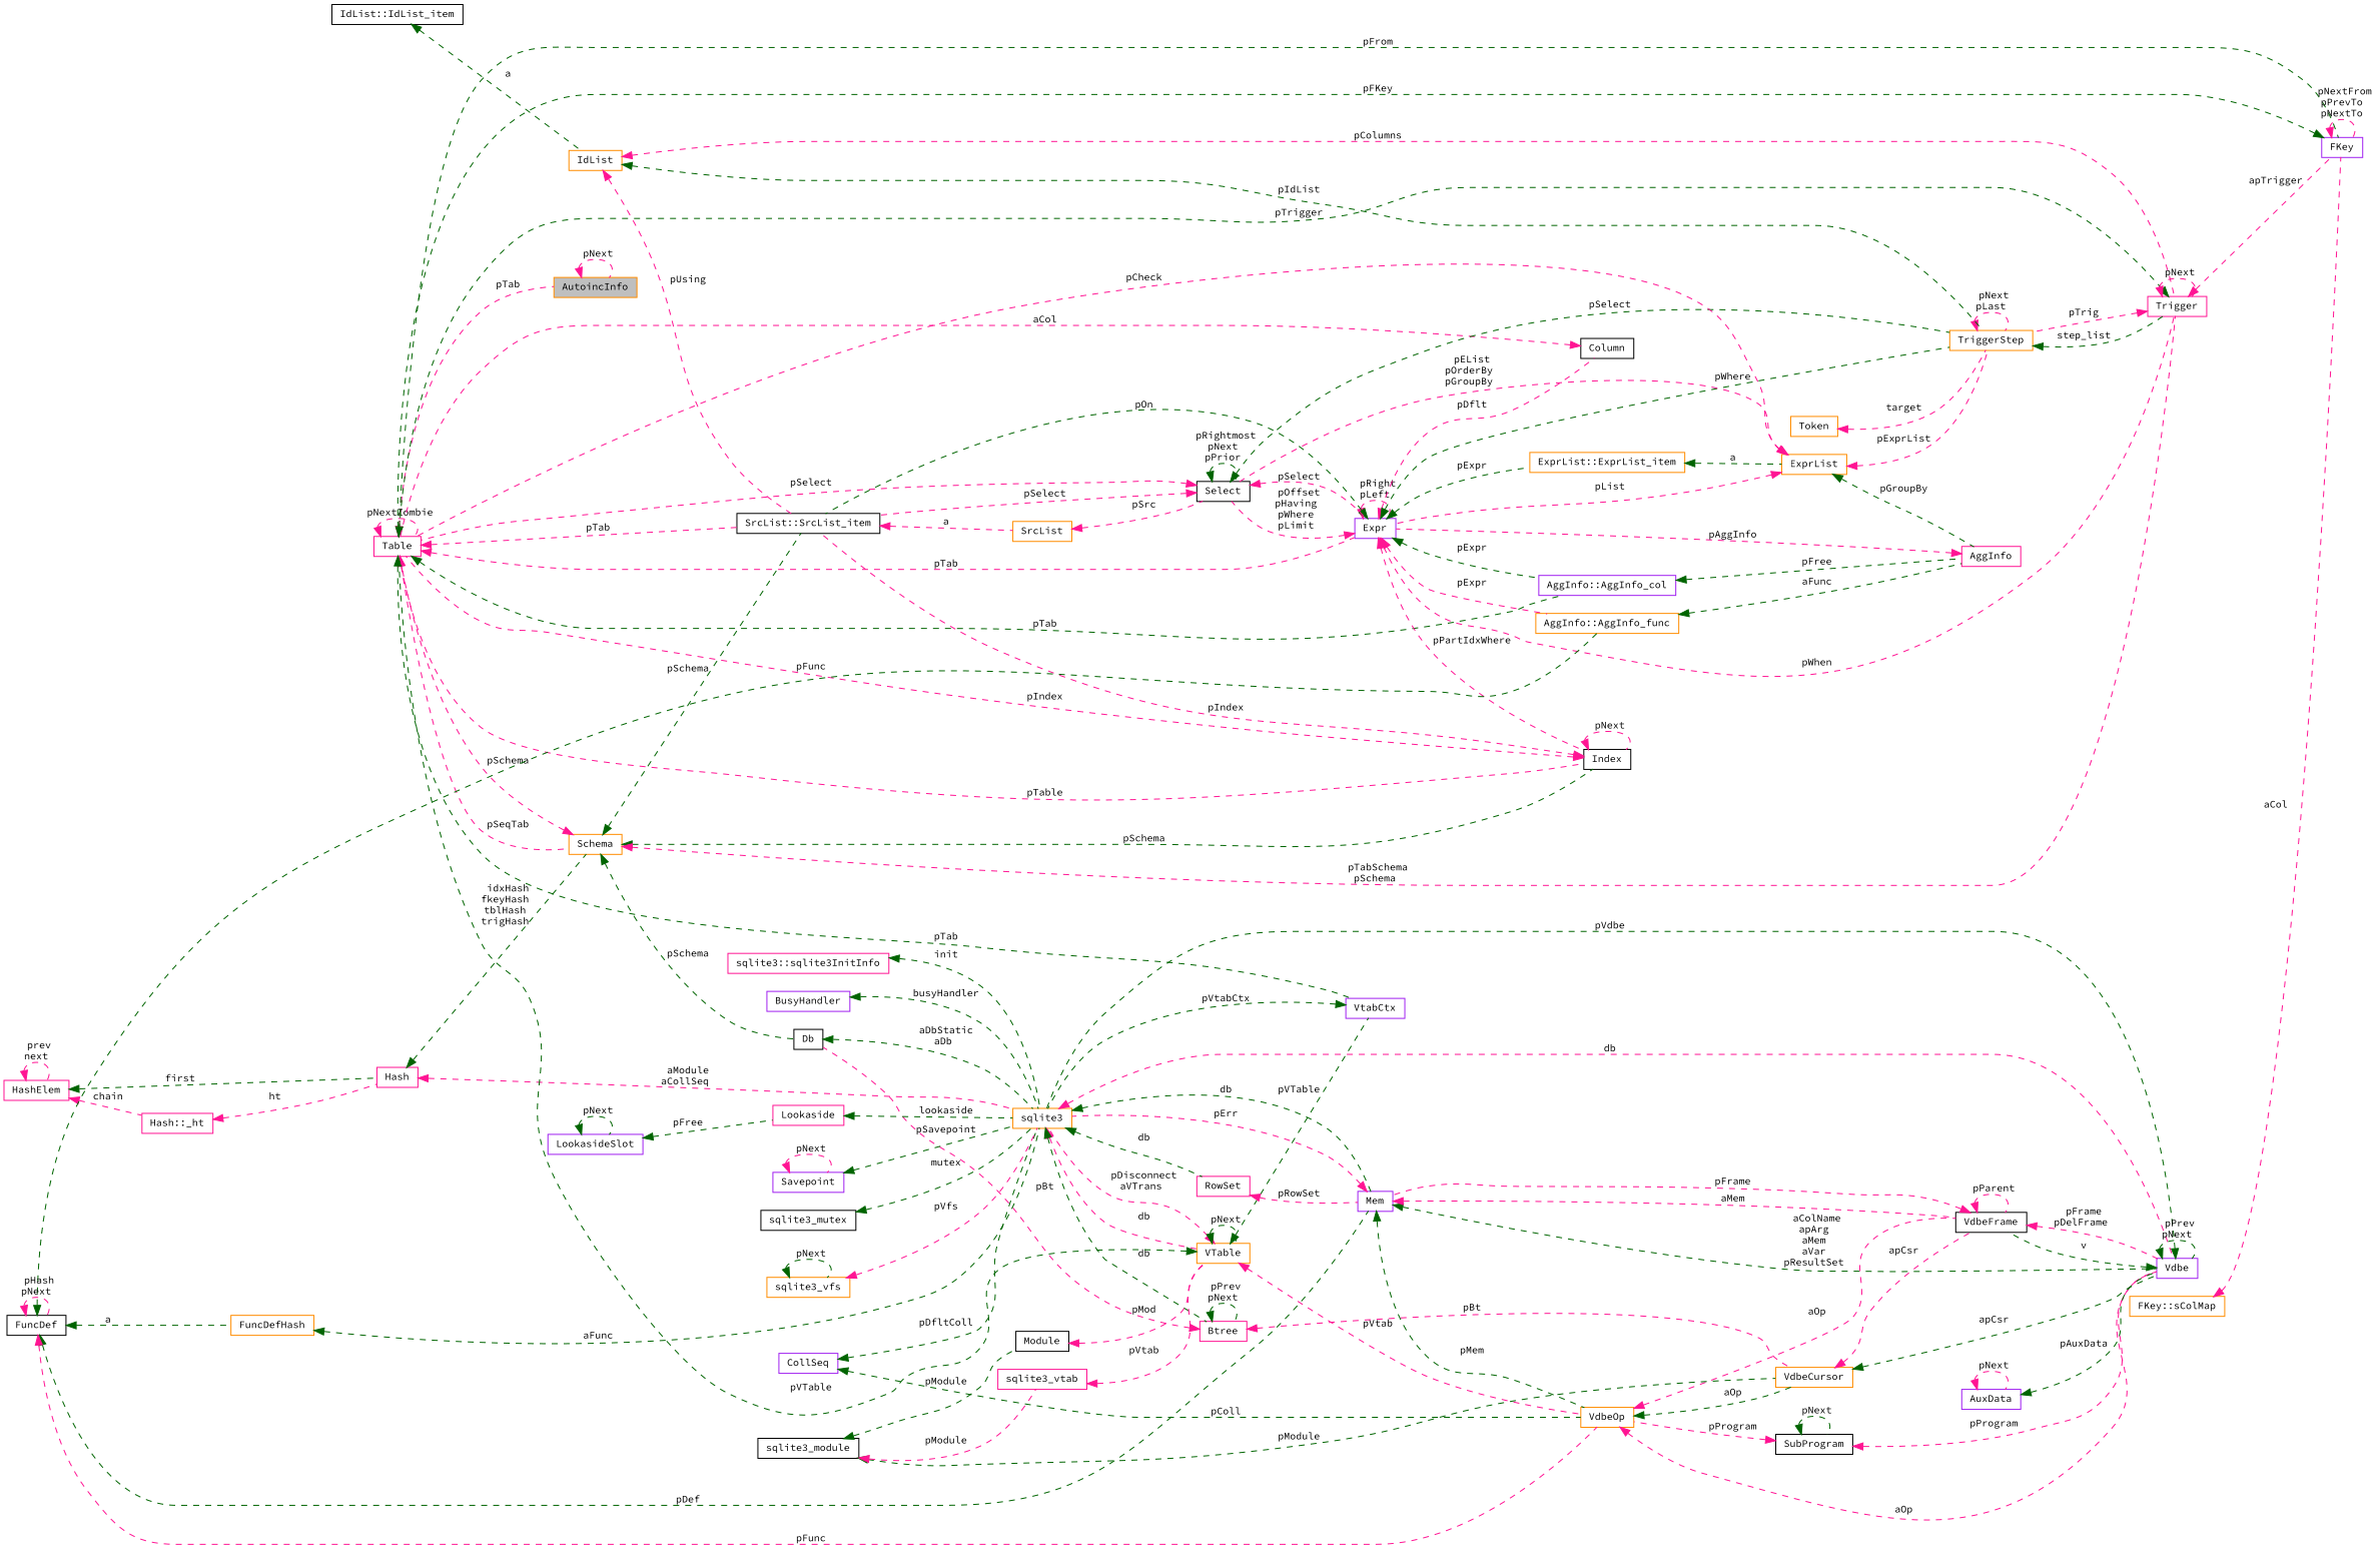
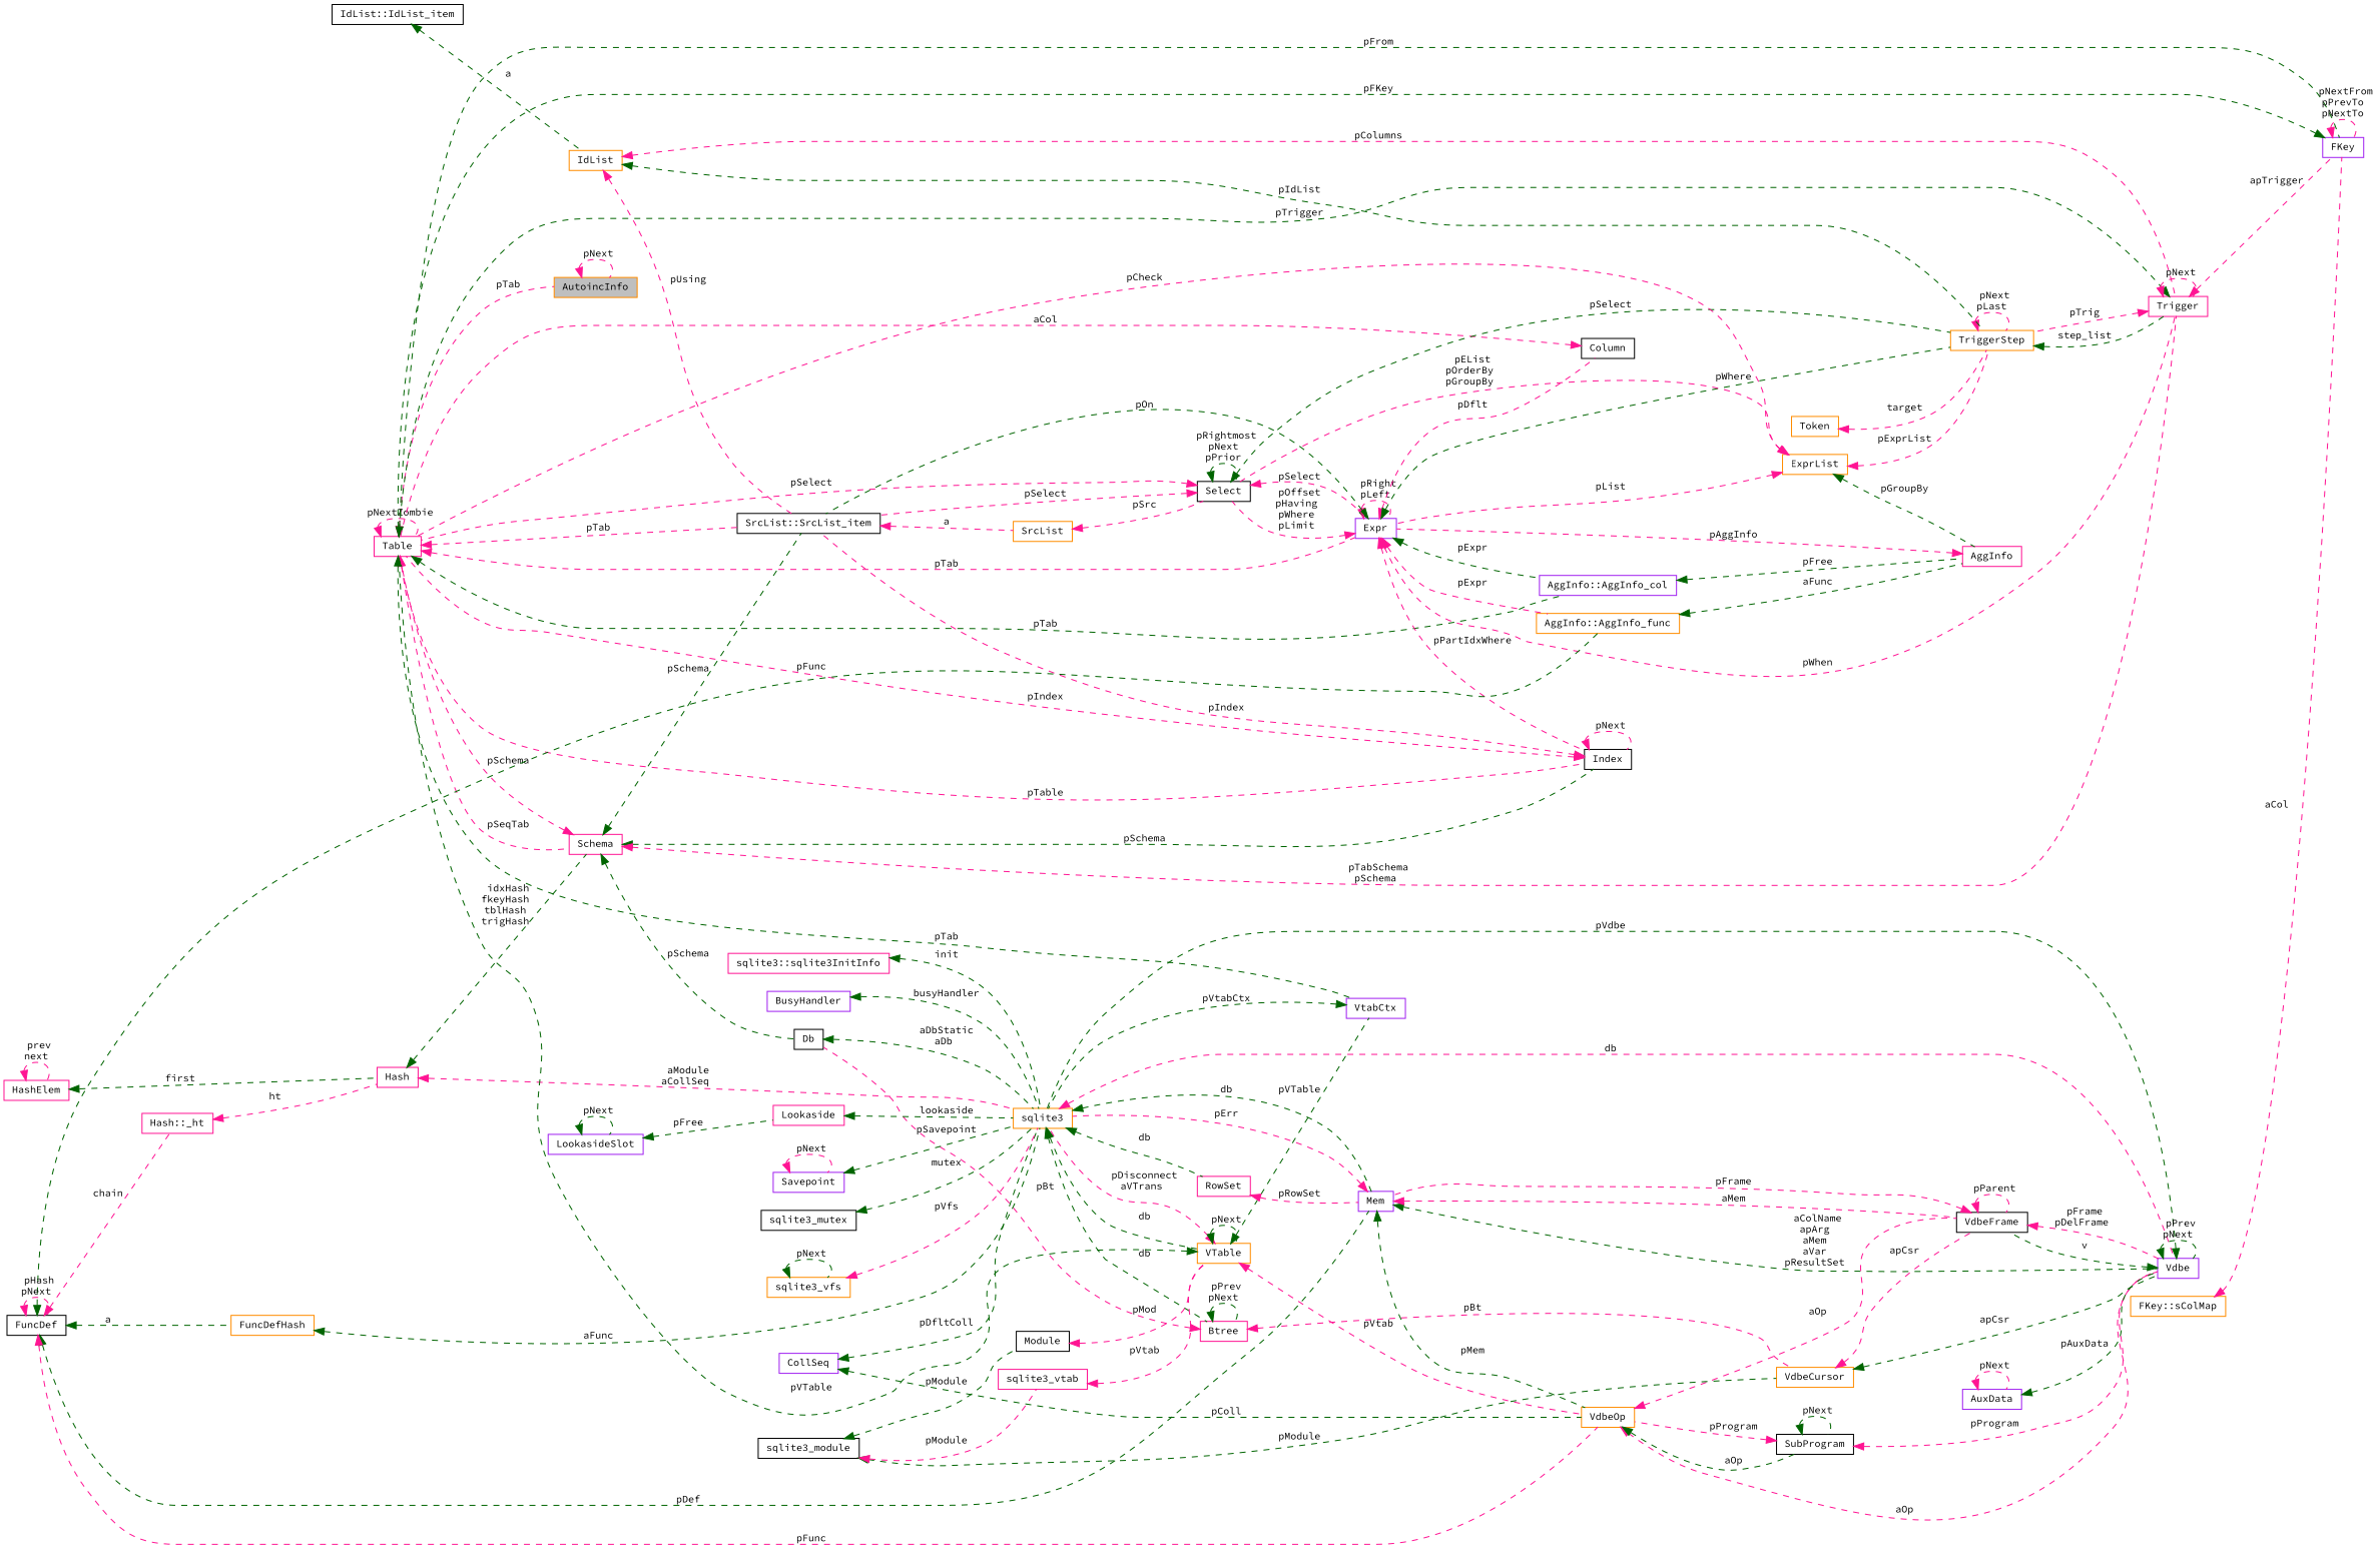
  digraph {
    fontname="Source Code Pro"
    rankdir=LR
    node [color=darkorange fillcolor=white fontname="Source Code Pro" fontsize=10 shape=record style=filled]
    edge [color=deeppink dir=back fontname="Source Code Pro" fontsize=10 labelfontname=Helvetica labelfontsize=10 style=dashed]
    n1 [fillcolor=grey75 fontcolor=black height=0.2 label=AutoincInfo width=0.4]
    n2 [color=deeppink height=0.2 label=Table width=0.4]
-   n3 [height=0.2 label=Schema width=0.4]
+   n3 [color=deeppink height=0.2 label=Schema width=0.4]
    n4 [color=purple height=0.2 label=Expr width=0.4]
    n5 [color=purple height=0.2 label="AggInfo::AggInfo_col" width=0.4]
    n6 [color=black height=0.2 label="SrcList::SrcList_item" width=0.4]
    n7 [color=black height=0.2 label=Index width=0.4]
    n8 [color=purple height=0.2 label=FKey width=0.4]
    n9 [color=purple height=0.2 label=VtabCtx width=0.4]
    n10 [color=deeppink height=0.2 label=Trigger width=0.4]
    n11 [color=black height=0.2 label=Db width=0.4]
    n12 [color=black height=0.2 label=Column width=0.4]
    n13 [height=0.2 label="AggInfo::AggInfo_func" width=0.4]
-   n14 [height=0.2 label="ExprList::ExprList_item" width=0.4]
    n15 [color=black height=0.2 label=Select width=0.4]
    n16 [height=0.2 label=TriggerStep width=0.4]
    n17 [color=deeppink height=0.2 label=AggInfo width=0.4]
    n18 [height=0.2 label=SrcList width=0.4]
    n19 [height=0.2 label=sqlite3 width=0.4]
    n20 [color=deeppink height=0.2 label=Hash width=0.4]
    n21 [color=purple height=0.2 label=Mem width=0.4]
    n22 [height=0.2 label=VTable width=0.4]
    n23 [color=purple height=0.2 label=Vdbe width=0.4]
    n24 [color=deeppink height=0.2 label=Btree width=0.4]
    n25 [color=deeppink height=0.2 label=RowSet width=0.4]
    n26 [color=deeppink height=0.2 label="Hash::_ht" width=0.4]
    n27 [color=deeppink height=0.2 label=HashElem width=0.4]
    n28 [height=0.2 label=ExprList width=0.4]
    n29 [color=black height=0.2 label=FuncDef width=0.4]
    n30 [height=0.2 label=VdbeOp width=0.4]
    n31 [height=0.2 label=FuncDefHash width=0.4]
    n32 [color=black height=0.2 label=VdbeFrame width=0.4]
    n33 [color=black height=0.2 label=SubProgram width=0.4]
    n34 [height=0.2 label=IdList width=0.4]
    n35 [color=black height=0.2 label="IdList::IdList_item" width=0.4]
    n36 [height=0.2 label="FKey::sColMap" width=0.4]
    n37 [height=0.2 label=Token width=0.4]
    n38 [height=0.2 label=VdbeCursor width=0.4]
    n39 [color=purple height=0.2 label=AuxData width=0.4]
    n40 [color=purple height=0.2 label=CollSeq width=0.4]
    n41 [color=black height=0.2 label=sqlite3_module width=0.4]
    n42 [color=black height=0.2 label=Module width=0.4]
    n43 [color=deeppink height=0.2 label=sqlite3_vtab width=0.4]
    n44 [color=purple height=0.2 label=Savepoint width=0.4]
    n45 [color=deeppink height=0.2 label=Lookaside width=0.4]
    n46 [color=purple height=0.2 label=LookasideSlot width=0.4]
    n47 [color=black height=0.2 label=sqlite3_mutex width=0.4]
    n48 [height=0.2 label=sqlite3_vfs width=0.4]
    n49 [color=deeppink height=0.2 label="sqlite3::sqlite3InitInfo" width=0.4]
    n50 [color=purple height=0.2 label=BusyHandler width=0.4]
    n1 -> n1 [label=" pNext"]
    n2 -> n1 [label=" pTab"]
    n2 -> n2 [label=" pNextZombie"]
    n2 -> n3 [label=" pSeqTab"]
    n2 -> n4 [label=" pTab"]
    n2 -> n5 [color=darkgreen label=" pTab"]
    n2 -> n6 [label=" pTab"]
    n2 -> n7 [label=" pTable"]
    n2 -> n8 [color=darkgreen label=" pFrom"]
    n2 -> n9 [color=darkgreen label=" pTab"]
    n3 -> n2 [label=" pSchema"]
    n3 -> n6 [color=darkgreen label=" pSchema"]
    n3 -> n7 [color=darkgreen label=" pSchema"]
    n3 -> n10 [label=" pTabSchema\npSchema"]
    n3 -> n11 [color=darkgreen label=" pSchema"]
    n4 -> n4 [label=" pRight\npLeft"]
    n4 -> n5 [color=darkgreen label=" pExpr"]
    n4 -> n6 [color=darkgreen label=" pOn"]
    n4 -> n7 [label=" pPartIdxWhere"]
    n4 -> n10 [label=" pWhen"]
    n4 -> n12 [label=" pDflt"]
    n4 -> n13 [label=" pExpr"]
-   n4 -> n14 [color=darkgreen label=" pExpr"]
    n4 -> n15 [label=" pOffset\npHaving\npWhere\npLimit"]
    n4 -> n16 [color=darkgreen label=" pWhere"]
    n5 -> n17 [color=darkgreen label=" pFree"]
    n6 -> n18 [label=" a"]
    n7 -> n2 [label=" pIndex"]
    n7 -> n6 [label=" pIndex"]
    n7 -> n7 [label=" pNext"]
    n8 -> n2 [color=darkgreen label=" pFKey"]
    n8 -> n8 [label=" pNextFrom\npPrevTo\npNextTo"]
    n9 -> n19 [color=darkgreen label=" pVtabCtx"]
    n10 -> n2 [color=darkgreen label=" pTrigger"]
    n10 -> n8 [label=" apTrigger"]
    n10 -> n10 [label=" pNext"]
    n10 -> n16 [label=" pTrig"]
    n11 -> n19 [color=darkgreen label=" aDbStatic\naDb"]
    n12 -> n2 [label=" aCol"]
    n13 -> n17 [color=darkgreen label=" aFunc"]
-   n14 -> n28 [color=darkgreen label=" a"]
    n15 -> n2 [label=" pSelect"]
    n15 -> n4 [label=" pSelect"]
    n15 -> n6 [label=" pSelect"]
    n15 -> n15 [color=darkgreen label=" pRightmost\npNext\npPrior"]
    n15 -> n16 [color=darkgreen label=" pSelect"]
    n16 -> n10 [color=darkgreen label=" step_list"]
    n16 -> n16 [label=" pNext\npLast"]
    n17 -> n4 [label=" pAggInfo"]
    n18 -> n15 [label=" pSrc"]
    n19 -> n21 [color=darkgreen label=" db"]
-   n19 -> n22 [label=" db"]
+   n19 -> n22 [color=darkgreen label=" db"]
    n19 -> n23 [label=" db"]
    n19 -> n24 [color=darkgreen label=" db"]
    n19 -> n25 [color=darkgreen label=" db"]
    n20 -> n3 [color=darkgreen label=" idxHash\nfkeyHash\ntblHash\ntrigHash"]
    n20 -> n19 [label=" aModule\naCollSeq"]
    n21 -> n19 [label=" pErr"]
    n21 -> n23 [color=darkgreen label=" aColName\napArg\naMem\naVar\npResultSet"]
    n21 -> n30 [color=darkgreen label=" pMem"]
    n21 -> n32 [label=" aMem"]
    n22 -> n2 [color=darkgreen label=" pVTable"]
    n22 -> n9 [color=darkgreen label=" pVTable"]
    n22 -> n19 [label=" pDisconnect\naVTrans"]
    n22 -> n22 [color=darkgreen label=" pNext"]
    n22 -> n30 [label=" pVtab"]
    n23 -> n19 [color=darkgreen label=" pVdbe"]
    n23 -> n23 [color=darkgreen label=" pPrev\npNext"]
    n23 -> n32 [color=darkgreen label=" v"]
    n24 -> n11 [label=" pBt"]
    n24 -> n24 [color=darkgreen label=" pPrev\npNext"]
    n24 -> n38 [label=" pBt"]
    n25 -> n21 [label=" pRowSet"]
    n26 -> n20 [label=" ht"]
    n27 -> n20 [color=darkgreen label=" first"]
-   n27 -> n26 [label=" chain"]
+   n29 -> n26 [label=" chain"]
    n27 -> n27 [label=" prev\nnext"]
    n28 -> n2 [label=" pCheck"]
    n28 -> n4 [label=" pList"]
    n28 -> n15 [label=" pEList\npOrderBy\npGroupBy"]
    n28 -> n16 [label=" pExprList"]
    n28 -> n17 [color=darkgreen label=" pGroupBy"]
    n29 -> n13 [color=darkgreen label=" pFunc"]
    n29 -> n21 [color=darkgreen label=" pDef"]
    n29 -> n29 [label=" pHash\npNext"]
    n29 -> n30 [label=" pFunc"]
    n29 -> n31 [color=darkgreen label=" a"]
    n30 -> n23 [label=" aOp"]
    n30 -> n32 [label=" aOp"]
-   n30 -> n38 [color=darkgreen label=" aOp"]
+   n30 -> n33 [color=darkgreen label=" aOp"]
    n31 -> n19 [color=darkgreen label=" aFunc"]
    n32 -> n21 [label=" pFrame"]
    n32 -> n23 [label=" pFrame\npDelFrame"]
    n32 -> n32 [label=" pParent"]
    n33 -> n23 [label=" pProgram"]
    n33 -> n30 [label=" pProgram"]
    n33 -> n33 [color=darkgreen label=" pNext"]
    n34 -> n6 [label=" pUsing"]
    n34 -> n10 [label=" pColumns"]
    n34 -> n16 [color=darkgreen label=" pIdList"]
    n35 -> n34 [color=darkgreen label=" a"]
    n36 -> n8 [label=" aCol"]
    n37 -> n16 [label=" target"]
    n38 -> n23 [color=darkgreen label=" apCsr"]
    n38 -> n32 [label=" apCsr"]
    n39 -> n23 [color=darkgreen label=" pAuxData"]
    n39 -> n39 [label=" pNext"]
    n40 -> n19 [color=darkgreen label=" pDfltColl"]
    n40 -> n30 [color=darkgreen label=" pColl"]
    n41 -> n38 [color=darkgreen label=" pModule"]
    n41 -> n42 [color=darkgreen label=" pModule"]
    n41 -> n43 [label=" pModule"]
    n42 -> n22 [label=" pMod"]
    n43 -> n22 [label=" pVtab"]
    n44 -> n19 [color=darkgreen label=" pSavepoint"]
    n44 -> n44 [label=" pNext"]
    n45 -> n19 [color=darkgreen label=" lookaside"]
    n46 -> n45 [color=darkgreen label=" pFree"]
    n46 -> n46 [color=darkgreen label=" pNext"]
    n47 -> n19 [color=darkgreen label=" mutex"]
    n48 -> n19 [label=" pVfs"]
    n48 -> n48 [color=darkgreen label=" pNext"]
    n49 -> n19 [color=darkgreen label=" init"]
    n50 -> n19 [color=darkgreen label=" busyHandler"]
  }
